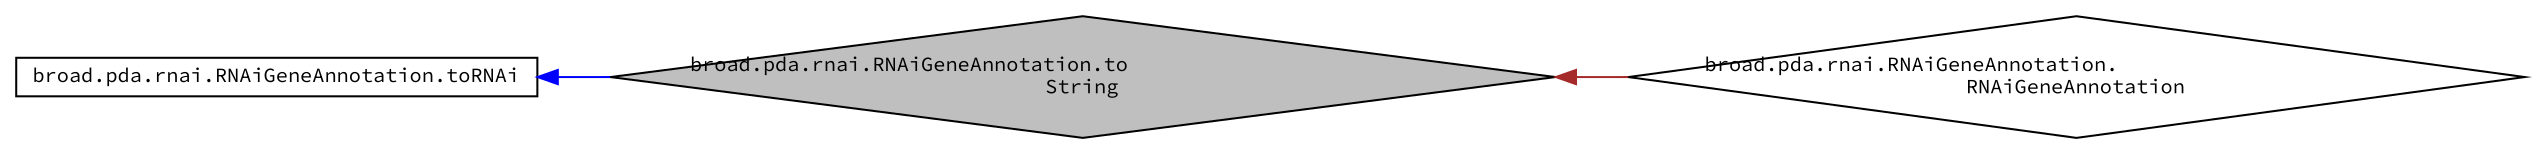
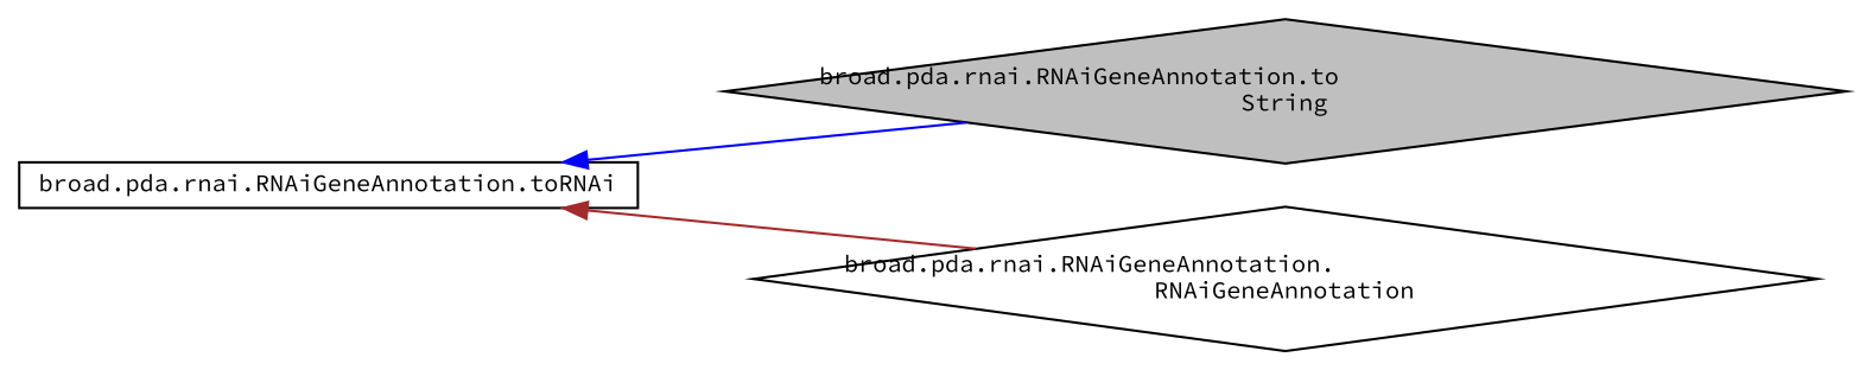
  digraph {
    fontname="Source Code Pro"
    rankdir=LR
    node [color=black fillcolor=white fontname="Source Code Pro" fontsize=10 shape=diamond style=filled]
    edge [dir=back fontname="Source Code Pro" fontsize=10 labelfontname=Helvetica labelfontsize=10 style=solid]
    n1 [fillcolor=grey75 fontcolor=black height=0.2 label="broad.pda.rnai.RNAiGeneAnnotation.to\lString" width=0.4]
    n2 [height=0.2 label="broad.pda.rnai.RNAiGeneAnnotation.\lRNAiGeneAnnotation" width=0.4]
    n3 [height=0.2 label="broad.pda.rnai.RNAiGeneAnnotation.toRNAi" shape=box width=0.4]
-   n1 -> n2 [color=brown]
+   n3 -> n2 [color=brown]
    n3 -> n1 [color=blue]
  }
